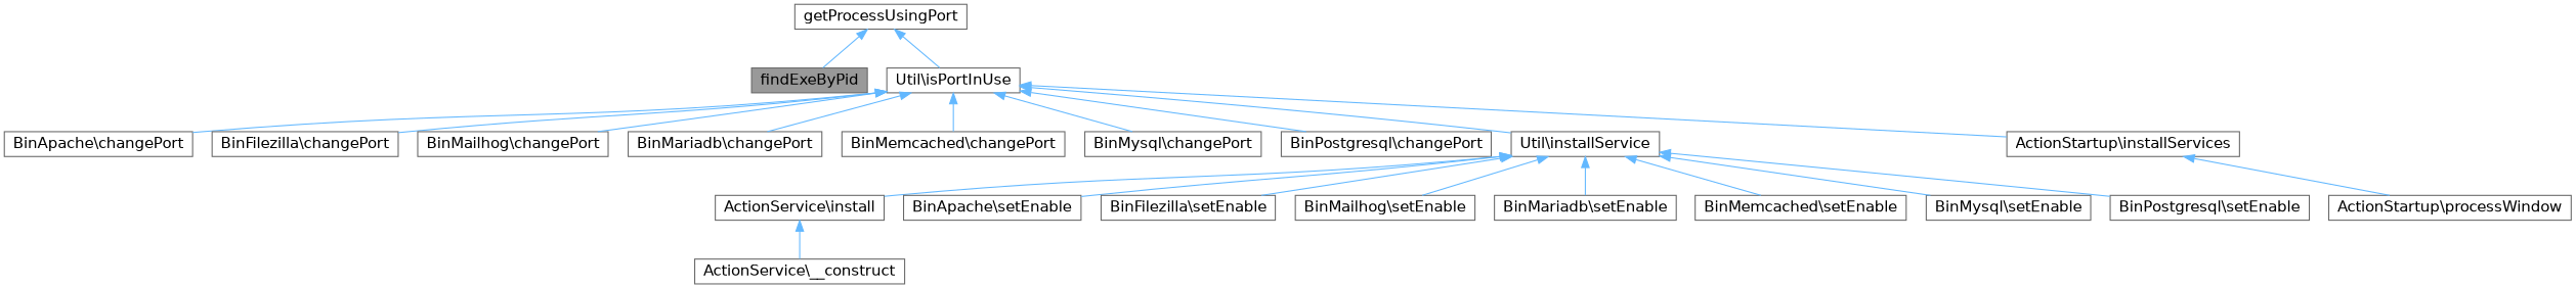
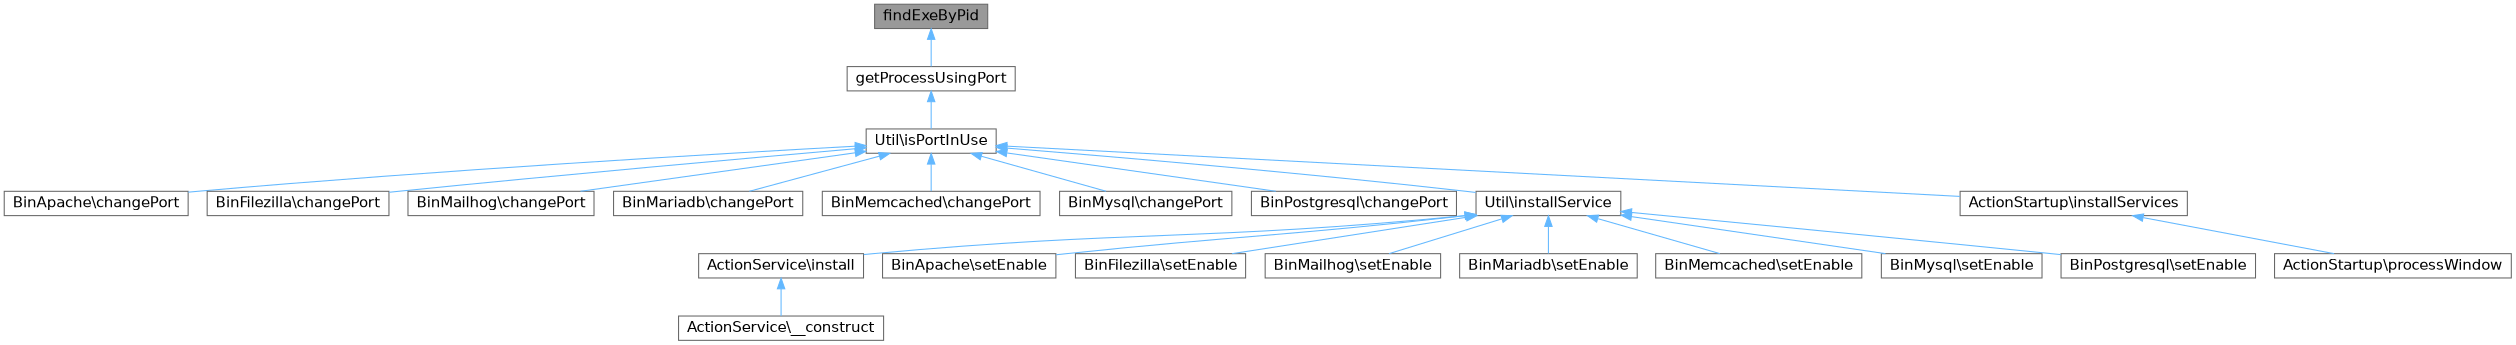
  digraph {
    rankdir=TB
    node [color=grey40 fillcolor=white fontname=Helvetica fontsize=14 shape=box style=filled]
    edge [color=steelblue1 dir=back fontname=Helvetica fontsize=14 labelfontname=Helvetica labelfontsize=14 style=solid]
    n1 [color=gray40 fillcolor=grey60 fontcolor=black height=0.2 label=findExeByPid width=0.4]
    n2 [height=0.2 label=getProcessUsingPort width=0.4]
    n3 [height=0.2 label="Util\\isPortInUse" width=0.4]
    n4 [height=0.2 label="BinApache\\changePort" width=0.4]
    n5 [height=0.2 label="BinFilezilla\\changePort" width=0.4]
    n6 [height=0.2 label="BinMailhog\\changePort" width=0.4]
    n7 [height=0.2 label="BinMariadb\\changePort" width=0.4]
    n8 [height=0.2 label="BinMemcached\\changePort" width=0.4]
    n9 [height=0.2 label="BinMysql\\changePort" width=0.4]
    n10 [height=0.2 label="BinPostgresql\\changePort" width=0.4]
    n11 [height=0.2 label="Util\\installService" width=0.4]
    n12 [height=0.2 label="ActionStartup\\installServices" width=0.4]
    n13 [height=0.2 label="ActionService\\install" width=0.4]
    n14 [height=0.2 label="BinApache\\setEnable" width=0.4]
    n15 [height=0.2 label="BinFilezilla\\setEnable" width=0.4]
    n16 [height=0.2 label="BinMailhog\\setEnable" width=0.4]
    n17 [height=0.2 label="BinMariadb\\setEnable" width=0.4]
    n18 [height=0.2 label="BinMemcached\\setEnable" width=0.4]
    n19 [height=0.2 label="BinMysql\\setEnable" width=0.4]
    n20 [height=0.2 label="BinPostgresql\\setEnable" width=0.4]
    n21 [height=0.2 label="ActionService\\__construct" width=0.4]
    n22 [height=0.2 label="ActionStartup\\processWindow" width=0.4]
-   n2 -> n1
+   n1 -> n2
    n2 -> n3
    n3 -> n4
    n3 -> n5
    n3 -> n6
    n3 -> n7
    n3 -> n8
    n3 -> n9
    n3 -> n10
    n3 -> n11
    n3 -> n12
    n11 -> n13
    n11 -> n14
    n11 -> n15
    n11 -> n16
    n11 -> n17
    n11 -> n18
    n11 -> n19
    n11 -> n20
    n12 -> n22
    n13 -> n21
  }
